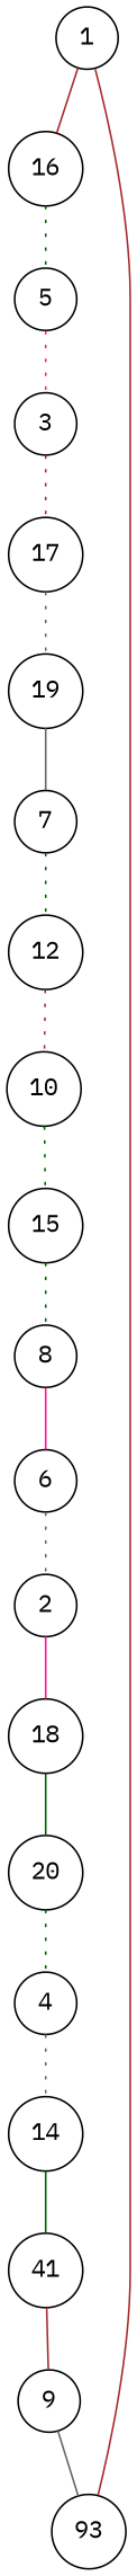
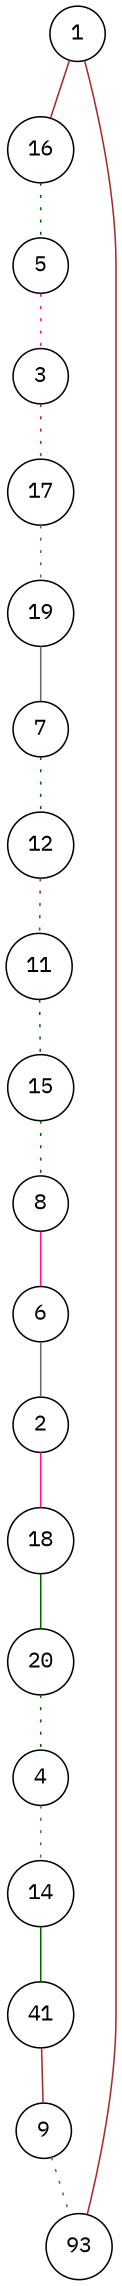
  graph {
    fontname="IBM Plex Mono"
    node [fillcolor=white fontname="IBM Plex Mono" shape=circle]
    edge [color=darkgreen fontname="IBM Plex Mono" style=dotted]
    1
    16
    5
    2
    18
    20
    3
    17
    19
    4
    14
    n12 [label=41]
    6
    7
    12
-   10
+   10 [label=11]
    8
    n18 [label=93]
    9
    15
    1 -- 16 [color=brown style=solid]
    16 -- 5
    5 -- 3 [color=deeppink]
    2 -- 18 [color=deeppink style=solid]
    18 -- 20 [style=solid]
    20 -- 4
    3 -- 17 [color=brown]
    17 -- 19 [color=gray40]
    19 -- 7 [color=gray40 style=solid]
    4 -- 14 [color=gray40]
    14 -- n12 [style=solid]
    n12 -- 9 [color=brown style=solid]
-   6 -- 2 [color=gray40]
+   6 -- 2 [color=gray40 style=solid]
    7 -- 12
    12 -- 10 [color=brown]
    10 -- 15
    8 -- 6 [color=deeppink style=solid]
    n18 -- 1 [color=brown style=solid]
-   9 -- n18 [color=gray40 style=solid]
+   9 -- n18 [color=gray40]
    15 -- 8
  }
